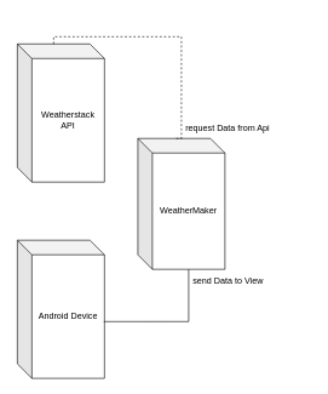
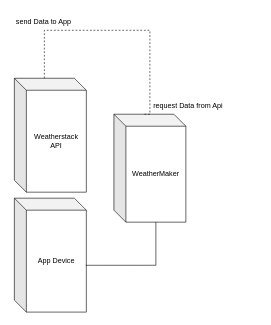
  <mxCell id="0" />
  <mxCell id="1" parent="0" />
- <mxCell id="2" value="Weatherstack&lt;br&gt;API" style="shape=cube;whiteSpace=wrap;html=1;boundedLbl=1;backgroundOutline=1;darkOpacity=0.05;darkOpacity2=0.1;" vertex="1" parent="1"><mxGeometry x="23" y="60" width="120" height="190" as="geometry" /></mxCell>
- <mxCell id="3" value="Android Device" style="shape=cube;whiteSpace=wrap;html=1;boundedLbl=1;backgroundOutline=1;darkOpacity=0.05;darkOpacity2=0.1;" vertex="1" parent="1"><mxGeometry x="23" y="330" width="120" height="190" as="geometry" /></mxCell>
+ <mxCell id="2" value="Weatherstack&lt;br&gt;API" style="shape=cube;whiteSpace=wrap;html=1;boundedLbl=1;backgroundOutline=1;darkOpacity=0.05;darkOpacity2=0.1;" vertex="1" parent="1"><mxGeometry x="23" y="130" width="120" height="190" as="geometry" /></mxCell>
+ <mxCell id="3" value="App Device" style="shape=cube;whiteSpace=wrap;html=1;boundedLbl=1;backgroundOutline=1;darkOpacity=0.05;darkOpacity2=0.1;" vertex="1" parent="1"><mxGeometry x="23" y="330" width="120" height="190" as="geometry" /></mxCell>
  <mxCell id="4" value="WeatherMaker" style="shape=cube;whiteSpace=wrap;html=1;boundedLbl=1;backgroundOutline=1;darkOpacity=0.05;darkOpacity2=0.1;" vertex="1" parent="1"><mxGeometry x="189" y="190" width="120" height="180" as="geometry" /></mxCell>
  <mxCell id="5" value="" style="endArrow=none;html=1;rounded=0;entryX=0;entryY=0;entryDx=50;entryDy=0;entryPerimeter=0;exitX=0;exitY=0;exitDx=50;exitDy=0;exitPerimeter=0;edgeStyle=orthogonalEdgeStyle;dashed=1;" edge="1" parent="1" source="2" target="4"><mxGeometry width="50" height="50" relative="1" as="geometry"><mxPoint x="139" y="320" as="sourcePoint" /><mxPoint x="189" y="270" as="targetPoint" /><Array as="points"><mxPoint x="73" y="50" /><mxPoint x="249" y="50" /><mxPoint x="249" y="190" /></Array></mxGeometry></mxCell>
  <mxCell id="6" value="request Data from Api" style="text;strokeColor=none;fillColor=none;align=left;verticalAlign=middle;spacingLeft=4;spacingRight=4;overflow=hidden;points=[[0,0.5],[1,0.5]];portConstraint=eastwest;rotatable=0;" vertex="1" parent="1"><mxGeometry x="249" y="160" width="180" height="30" as="geometry" /></mxCell>
+ <mxCell id="7" value="send Data to App" style="text;strokeColor=none;fillColor=none;align=left;verticalAlign=middle;spacingLeft=4;spacingRight=4;overflow=hidden;points=[[0,0.5],[1,0.5]];portConstraint=eastwest;rotatable=0;" vertex="1" parent="1"><mxGeometry x="20" y="20" width="126" height="30" as="geometry" /></mxCell>
  <mxCell id="8" value="" style="endArrow=none;html=1;rounded=0;entryX=0.992;entryY=0.589;entryDx=0;entryDy=0;entryPerimeter=0;exitX=0;exitY=0;exitDx=70;exitDy=180;exitPerimeter=0;edgeStyle=orthogonalEdgeStyle;" edge="1" parent="1" source="4" target="3"><mxGeometry width="50" height="50" relative="1" as="geometry"><mxPoint x="249" y="380" as="sourcePoint" /><mxPoint x="415" y="510" as="targetPoint" /></mxGeometry></mxCell>
- <mxCell id="9" value="send Data to View" style="text;strokeColor=none;fillColor=none;align=left;verticalAlign=middle;spacingLeft=4;spacingRight=4;overflow=hidden;points=[[0,0.5],[1,0.5]];portConstraint=eastwest;rotatable=0;" vertex="1" parent="1"><mxGeometry x="259" y="370" width="170" height="30" as="geometry" /></mxCell>
